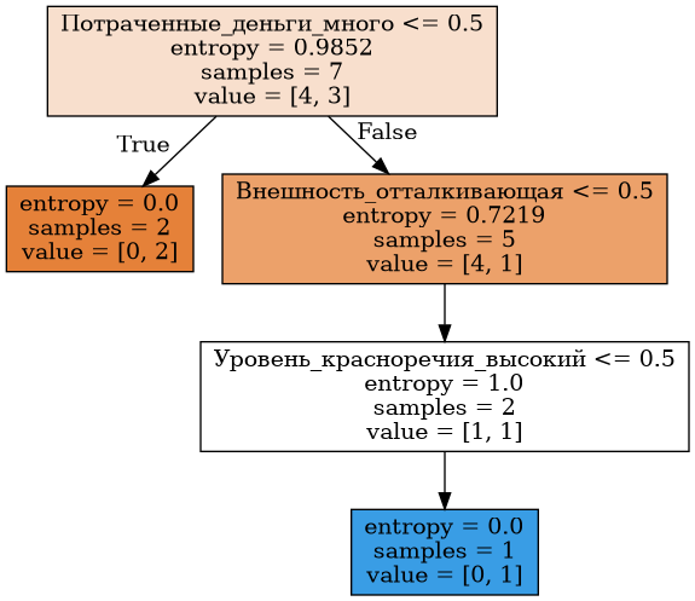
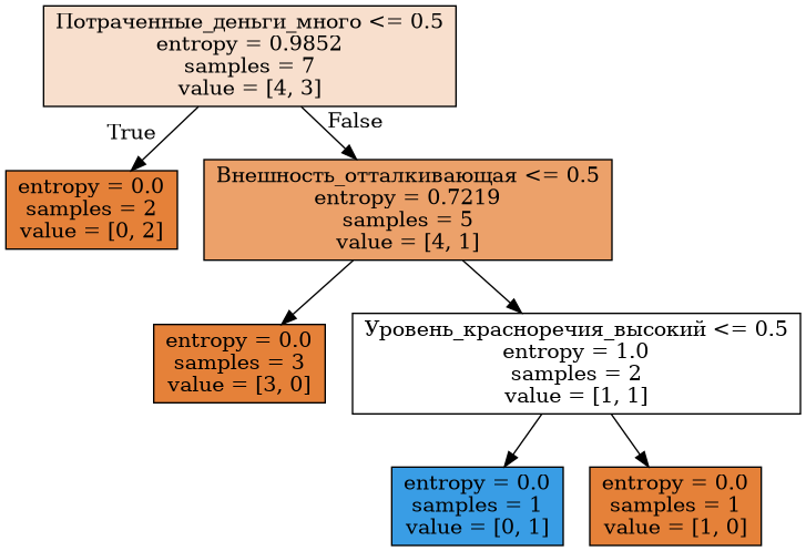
  digraph {
    node [color=black fillcolor="#e58139ff" shape=box style=filled]
    n1 [fillcolor="#e5813940" label="Потраченные_деньги_много <= 0.5\nentropy = 0.9852\nsamples = 7\nvalue = [4, 3]"]
    n2 [label="entropy = 0.0\nsamples = 2\nvalue = [0, 2]"]
    n3 [fillcolor="#e58139bf" label="Внешность_отталкивающая <= 0.5\nentropy = 0.7219\nsamples = 5\nvalue = [4, 1]"]
+   n4 [label="entropy = 0.0\nsamples = 3\nvalue = [3, 0]"]
    n5 [fillcolor="#e5813900" label="Уровень_красноречия_высокий <= 0.5\nentropy = 1.0\nsamples = 2\nvalue = [1, 1]"]
    n6 [fillcolor="#399de5ff" label="entropy = 0.0\nsamples = 1\nvalue = [0, 1]"]
+   n7 [label="entropy = 0.0\nsamples = 1\nvalue = [1, 0]"]
    n1 -> n2 [headlabel=True labelangle=45 labeldistance=2.5]
    n1 -> n3 [headlabel=False labelangle=-45 labeldistance=2.5]
+   n3 -> n4
    n3 -> n5
    n5 -> n6
+   n5 -> n7
  }
